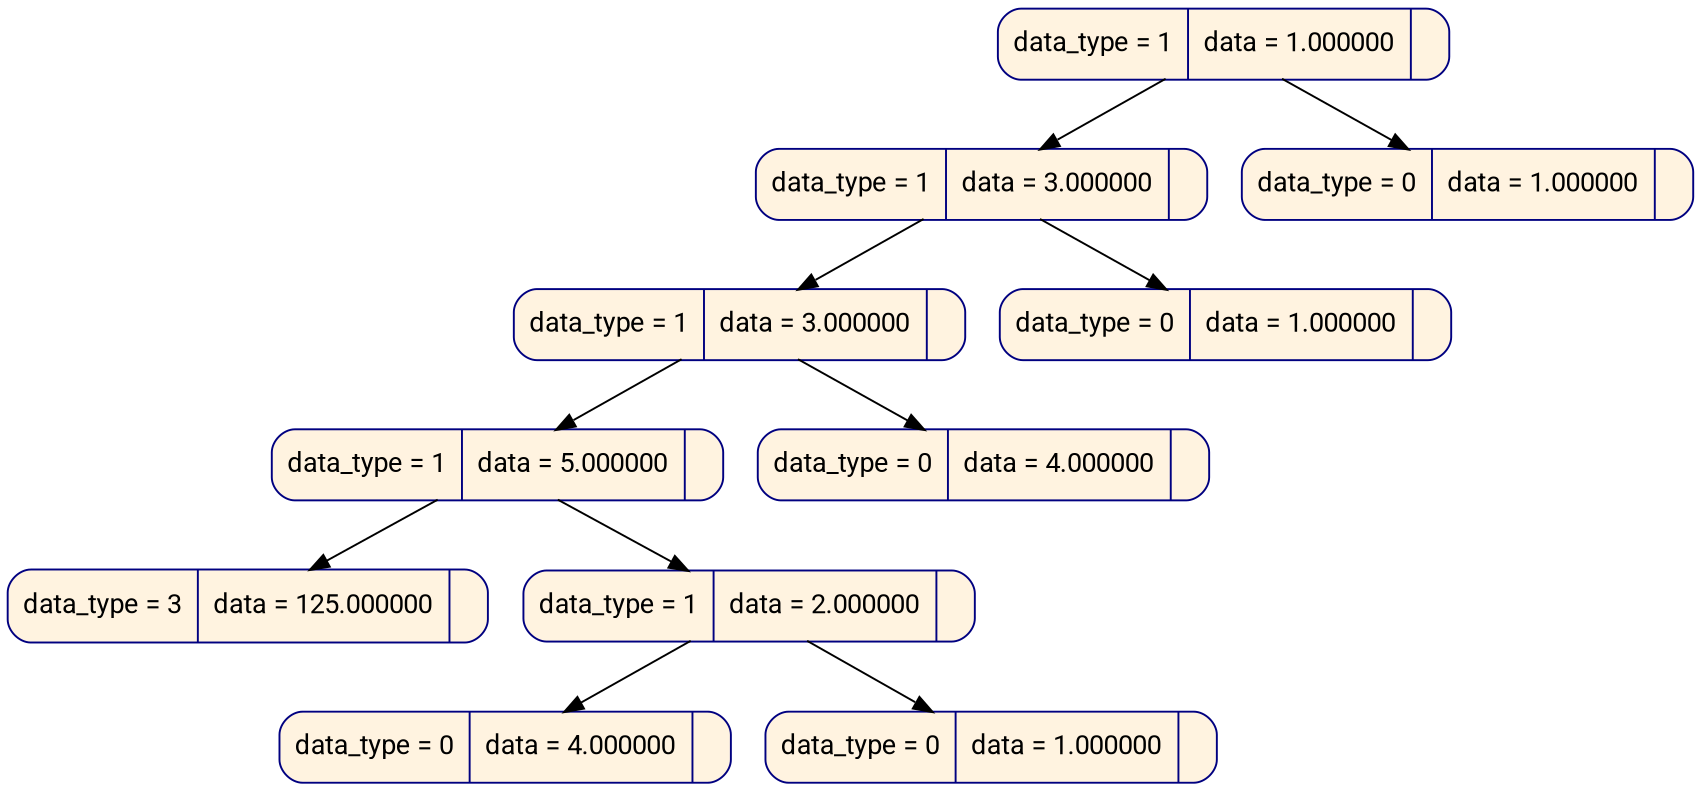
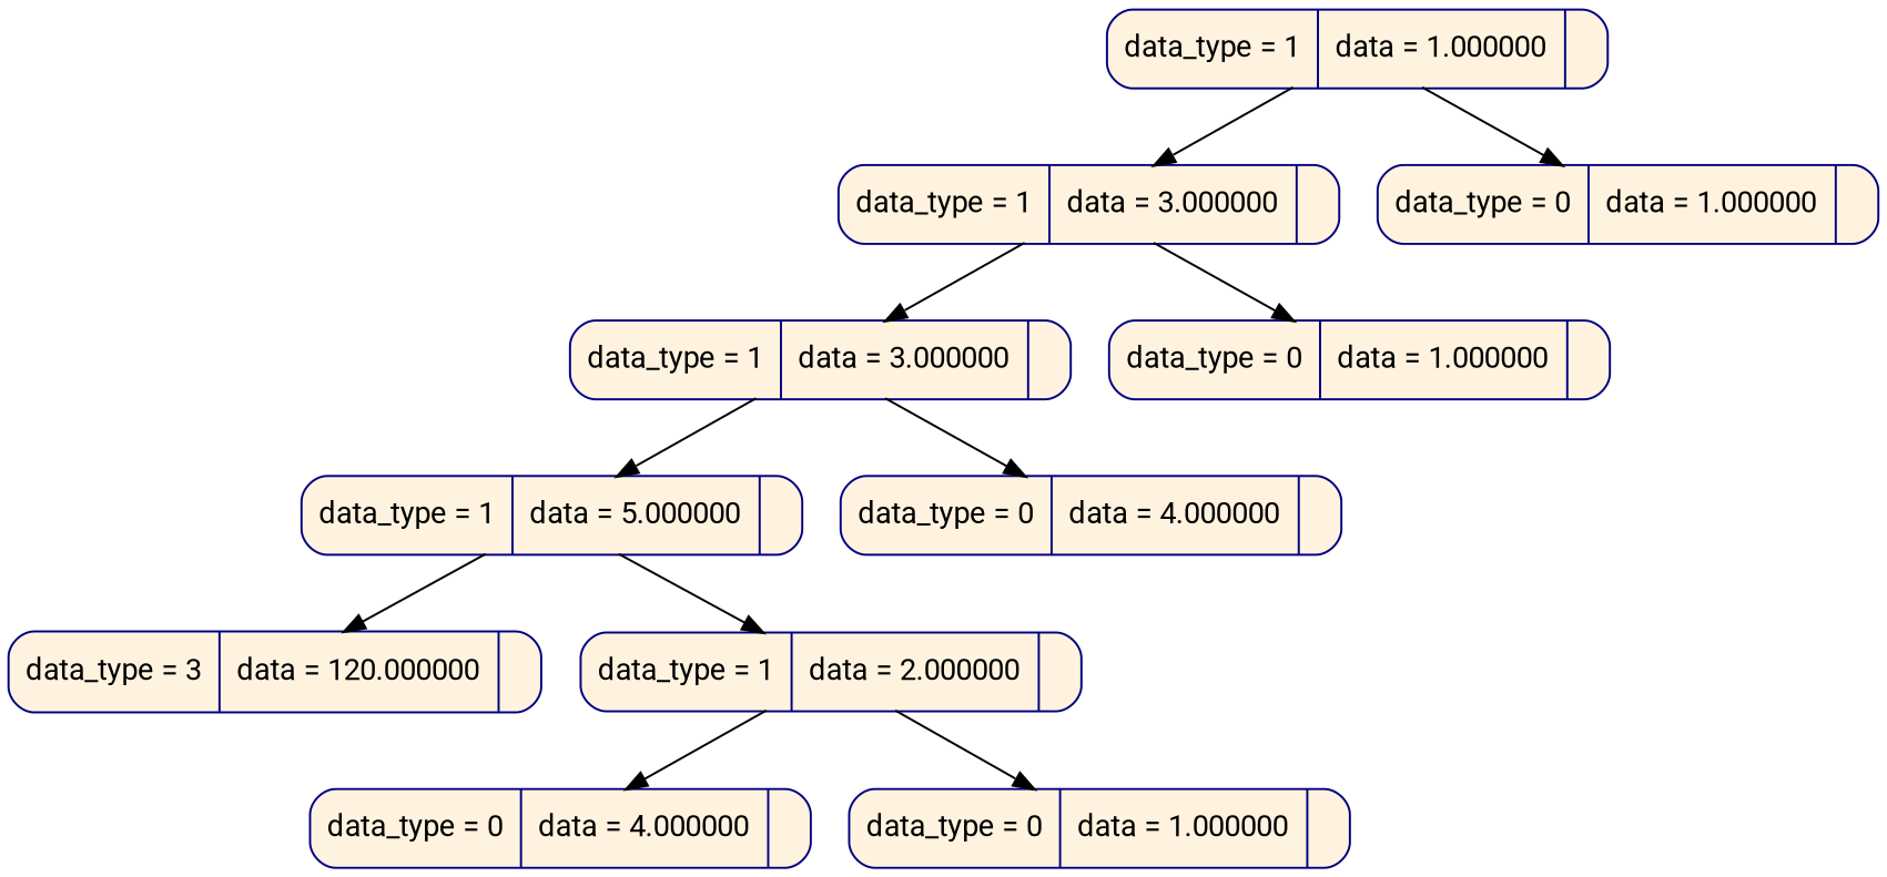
  digraph {
    fontname=Roboto
    node [color=navy fillcolor="#fff3e0" rank=1 shape=Mrecord style=filled fontname=Roboto]
    edge [fontname=Roboto]
    n1 [label=" data_type = 1 | data = 1.000000 | " rank=0]
    n2 [label=" data_type = 1 | data = 3.000000 | "]
    n3 [label=" data_type = 0 | data = 1.000000 | "]
    n4 [label=" data_type = 1 | data = 3.000000 | " rank=2]
    n5 [label=" data_type = 0 | data = 1.000000 | " rank=2]
    n6 [label=" data_type = 1 | data = 5.000000 | " rank=3]
    n7 [label=" data_type = 0 | data = 4.000000 | " rank=3]
-   n8 [label=" data_type = 3 | data = 125.000000 | " rank=4]
+   n8 [label=" data_type = 3 | data = 120.000000 | " rank=4]
    n9 [label=" data_type = 1 | data = 2.000000 | " rank=4]
    n10 [label=" data_type = 0 | data = 4.000000 | " rank=5]
    n11 [label=" data_type = 0 | data = 1.000000 | " rank=5]
    n1 -> n2
    n1 -> n3
    n2 -> n4
    n2 -> n5
    n4 -> n6
    n4 -> n7
    n6 -> n8
    n6 -> n9
    n9 -> n10
    n9 -> n11
  }
